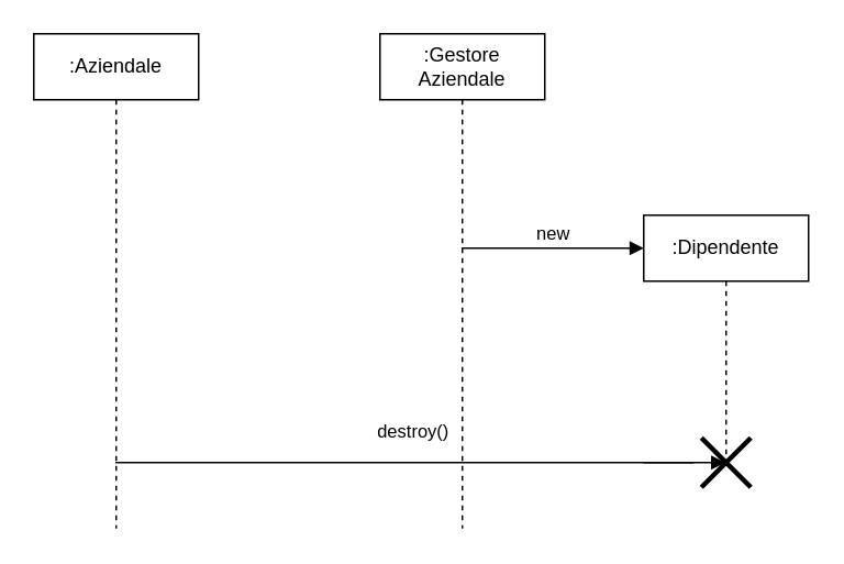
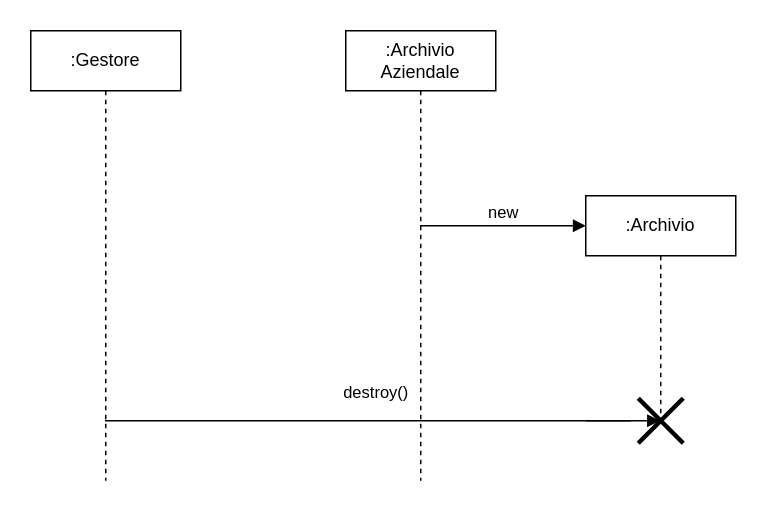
  <mxCell id="0" />
  <mxCell id="1" parent="0" />
- <mxCell id="2" value=":Aziendale" style="shape=umlLifeline;perimeter=lifelinePerimeter;whiteSpace=wrap;html=1;container=1;collapsible=0;recursiveResize=0;outlineConnect=0;" vertex="1" parent="1"><mxGeometry x="20" y="20" width="100" height="300" as="geometry" /></mxCell>
- <mxCell id="3" value=":Gestore Aziendale" style="shape=umlLifeline;perimeter=lifelinePerimeter;whiteSpace=wrap;html=1;container=1;collapsible=0;recursiveResize=0;outlineConnect=0;" vertex="1" parent="1"><mxGeometry x="230" y="20" width="100" height="300" as="geometry" /></mxCell>
- <mxCell id="4" value=":Dipendente" style="shape=umlLifeline;perimeter=lifelinePerimeter;whiteSpace=wrap;html=1;container=1;collapsible=0;recursiveResize=0;outlineConnect=0;" vertex="1" parent="1"><mxGeometry x="390" y="130" width="100" height="150" as="geometry" /></mxCell>
+ <mxCell id="2" value=":Gestore" style="shape=umlLifeline;perimeter=lifelinePerimeter;whiteSpace=wrap;html=1;container=1;collapsible=0;recursiveResize=0;outlineConnect=0;" vertex="1" parent="1"><mxGeometry x="20" y="20" width="100" height="300" as="geometry" /></mxCell>
+ <mxCell id="3" value=":Archivio Aziendale" style="shape=umlLifeline;perimeter=lifelinePerimeter;whiteSpace=wrap;html=1;container=1;collapsible=0;recursiveResize=0;outlineConnect=0;" vertex="1" parent="1"><mxGeometry x="230" y="20" width="100" height="300" as="geometry" /></mxCell>
+ <mxCell id="4" value=":Archivio" style="shape=umlLifeline;perimeter=lifelinePerimeter;whiteSpace=wrap;html=1;container=1;collapsible=0;recursiveResize=0;outlineConnect=0;" vertex="1" parent="1"><mxGeometry x="390" y="130" width="100" height="150" as="geometry" /></mxCell>
  <mxCell id="5" value="new" style="html=1;verticalAlign=bottom;endArrow=block;rounded=0;" edge="1" parent="1" source="3"><mxGeometry width="80" relative="1" as="geometry"><mxPoint x="350" y="250" as="sourcePoint" /><mxPoint x="390" y="150" as="targetPoint" /><Array as="points"><mxPoint x="350" y="150" /></Array></mxGeometry></mxCell>
  <mxCell id="6" value="destroy()" style="html=1;verticalAlign=bottom;endArrow=block;rounded=0;startArrow=none;" edge="1" parent="1" source="7" target="4"><mxGeometry x="-0.172" y="140" width="80" relative="1" as="geometry"><mxPoint x="350" y="250" as="sourcePoint" /><mxPoint x="430" y="250" as="targetPoint" /><Array as="points"><mxPoint x="390" y="280" /></Array><mxPoint x="-140" y="130" as="offset" /></mxGeometry></mxCell>
  <mxCell id="7" value="" style="shape=umlDestroy;whiteSpace=wrap;html=1;strokeWidth=3;" vertex="1" parent="1"><mxGeometry x="425" y="265" width="30" height="30" as="geometry" /></mxCell>
  <mxCell id="8" value="" style="html=1;verticalAlign=bottom;endArrow=none;rounded=0;" edge="1" parent="1" source="2"><mxGeometry width="80" relative="1" as="geometry"><mxPoint x="69.5" y="280" as="sourcePoint" /><mxPoint x="420" y="280" as="targetPoint" /><Array as="points" /></mxGeometry></mxCell>
